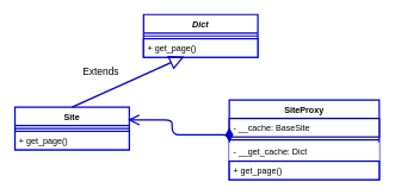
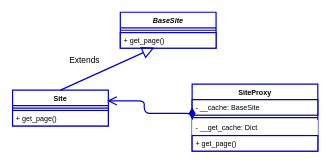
  <mxCell id="0" />
  <mxCell id="1" parent="0" />
- <mxCell id="2" value="Dict" style="swimlane;fontStyle=3;align=center;verticalAlign=top;childLayout=stackLayout;horizontal=1;startSize=26;horizontalStack=0;resizeParent=1;resizeParentMax=0;resizeLast=0;collapsible=1;marginBottom=0;fontColor=#000000;strokeColor=#0000CC;strokeWidth=2;fillColor=#FFFFFF;" parent="1" vertex="1"><mxGeometry x="200" y="20" width="160" height="60" as="geometry" /></mxCell>
+ <mxCell id="2" value="BaseSite" style="swimlane;fontStyle=3;align=center;verticalAlign=top;childLayout=stackLayout;horizontal=1;startSize=26;horizontalStack=0;resizeParent=1;resizeParentMax=0;resizeLast=0;collapsible=1;marginBottom=0;fontColor=#000000;strokeColor=#0000CC;strokeWidth=2;fillColor=#FFFFFF;" parent="1" vertex="1"><mxGeometry x="200" y="20" width="160" height="60" as="geometry" /></mxCell>
  <mxCell id="3" value="" style="line;strokeWidth=2;align=left;verticalAlign=middle;spacingTop=-1;spacingLeft=3;spacingRight=3;rotatable=0;labelPosition=right;points=[];portConstraint=eastwest;fontColor=#000000;strokeColor=#0000CC;fillColor=#FFFFFF;" parent="2" vertex="1"><mxGeometry y="26" width="160" height="8" as="geometry" /></mxCell>
  <mxCell id="4" value="+ get_page()" style="text;align=left;verticalAlign=top;spacingLeft=4;spacingRight=4;overflow=hidden;rotatable=0;points=[[0,0.5],[1,0.5]];portConstraint=eastwest;fontColor=#000000;strokeColor=#0000CC;strokeWidth=2;fillColor=#FFFFFF;" parent="2" vertex="1"><mxGeometry y="34" width="160" height="26" as="geometry" /></mxCell>
  <mxCell id="5" value="SiteProxy" style="swimlane;fontStyle=1;align=center;verticalAlign=top;childLayout=stackLayout;horizontal=1;startSize=26;horizontalStack=0;resizeParent=1;resizeParentMax=0;resizeLast=0;collapsible=1;marginBottom=0;fontColor=#000000;strokeColor=#0000CC;strokeWidth=2;fillColor=#FFFFFF;" parent="1" vertex="1"><mxGeometry x="320" y="140" width="210" height="112" as="geometry" /></mxCell>
  <mxCell id="6" value="- __cache: BaseSite" style="text;strokeColor=#000099;align=left;verticalAlign=top;spacingLeft=4;spacingRight=4;overflow=hidden;rotatable=0;points=[[0,0.5],[1,0.5]];portConstraint=eastwest;fillColor=#FFFFFF;fontColor=#000000;strokeWidth=2;" parent="5" vertex="1"><mxGeometry y="26" width="210" height="26" as="geometry" /></mxCell>
  <mxCell id="7" value="" style="line;strokeWidth=2;align=left;verticalAlign=middle;spacingTop=-1;spacingLeft=3;spacingRight=3;rotatable=0;labelPosition=right;points=[];portConstraint=eastwest;fontColor=#000000;strokeColor=#0000CC;fillColor=#FFFFFF;" parent="5" vertex="1"><mxGeometry y="52" width="210" height="8" as="geometry" /></mxCell>
  <mxCell id="8" value="- __get_cache: Dict" style="text;strokeColor=none;align=left;verticalAlign=top;spacingLeft=4;spacingRight=4;overflow=hidden;rotatable=0;points=[[0,0.5],[1,0.5]];portConstraint=eastwest;fillColor=#FFFFFF;fontColor=#000000;strokeWidth=2;" vertex="1" parent="5"><mxGeometry y="60" width="210" height="26" as="geometry" /></mxCell>
  <mxCell id="9" value="+ get_page()" style="text;align=left;verticalAlign=top;spacingLeft=4;spacingRight=4;overflow=hidden;rotatable=0;points=[[0,0.5],[1,0.5]];portConstraint=eastwest;fontColor=#000000;strokeColor=#0000CC;strokeWidth=2;fillColor=#FFFFFF;" parent="5" vertex="1"><mxGeometry y="86" width="210" height="26" as="geometry" /></mxCell>
  <mxCell id="10" value="Site" style="swimlane;fontStyle=1;align=center;verticalAlign=top;childLayout=stackLayout;horizontal=1;startSize=26;horizontalStack=0;resizeParent=1;resizeParentMax=0;resizeLast=0;collapsible=1;marginBottom=0;fontColor=#000000;strokeColor=#0000CC;strokeWidth=2;fillColor=#FFFFFF;" parent="1" vertex="1"><mxGeometry x="20" y="150" width="160" height="60" as="geometry" /></mxCell>
  <mxCell id="11" value="" style="line;strokeWidth=2;align=left;verticalAlign=middle;spacingTop=-1;spacingLeft=3;spacingRight=3;rotatable=0;labelPosition=right;points=[];portConstraint=eastwest;fontColor=#000000;strokeColor=#0000CC;fillColor=#FFFFFF;" parent="10" vertex="1"><mxGeometry y="26" width="160" height="8" as="geometry" /></mxCell>
  <mxCell id="12" value="+ get_page()" style="text;align=left;verticalAlign=top;spacingLeft=4;spacingRight=4;overflow=hidden;rotatable=0;points=[[0,0.5],[1,0.5]];portConstraint=eastwest;fontColor=#000000;strokeColor=#0000CC;strokeWidth=2;fillColor=#FFFFFF;" parent="10" vertex="1"><mxGeometry y="34" width="160" height="26" as="geometry" /></mxCell>
  <mxCell id="13" value="Extends" style="endArrow=block;endSize=16;endFill=0;html=1;labelBackgroundColor=none;strokeColor=#0000CC;strokeWidth=2;fontColor=#000000;exitX=0.5;exitY=0;exitDx=0;exitDy=0;fontSize=14;entryX=0.356;entryY=0.962;entryDx=0;entryDy=0;entryPerimeter=0;" parent="1" source="10" target="4" edge="1"><mxGeometry x="-0.338" y="29" width="160" relative="1" as="geometry"><mxPoint x="150" y="268" as="sourcePoint" /><mxPoint x="246" y="120" as="targetPoint" /><mxPoint as="offset" /></mxGeometry></mxCell>
  <mxCell id="14" value="" style="endArrow=open;html=1;endSize=12;startArrow=diamondThin;startSize=14;startFill=1;edgeStyle=orthogonalEdgeStyle;align=left;verticalAlign=bottom;entryX=0.1;entryY=1.1;entryDx=0;entryDy=0;entryPerimeter=0;exitX=0;exitY=0.5;exitDx=0;exitDy=0;strokeWidth=2;strokeColor=#0000CC;fontSize=18;labelBackgroundColor=none;fontColor=#000000;" parent="1" source="6" edge="1"><mxGeometry x="0.092" y="-60" relative="1" as="geometry"><mxPoint x="210" y="230" as="sourcePoint" /><mxPoint x="178" y="168" as="targetPoint" /><Array as="points"><mxPoint x="240" y="189" /><mxPoint x="240" y="168" /></Array><mxPoint x="60" y="60" as="offset" /></mxGeometry></mxCell>
